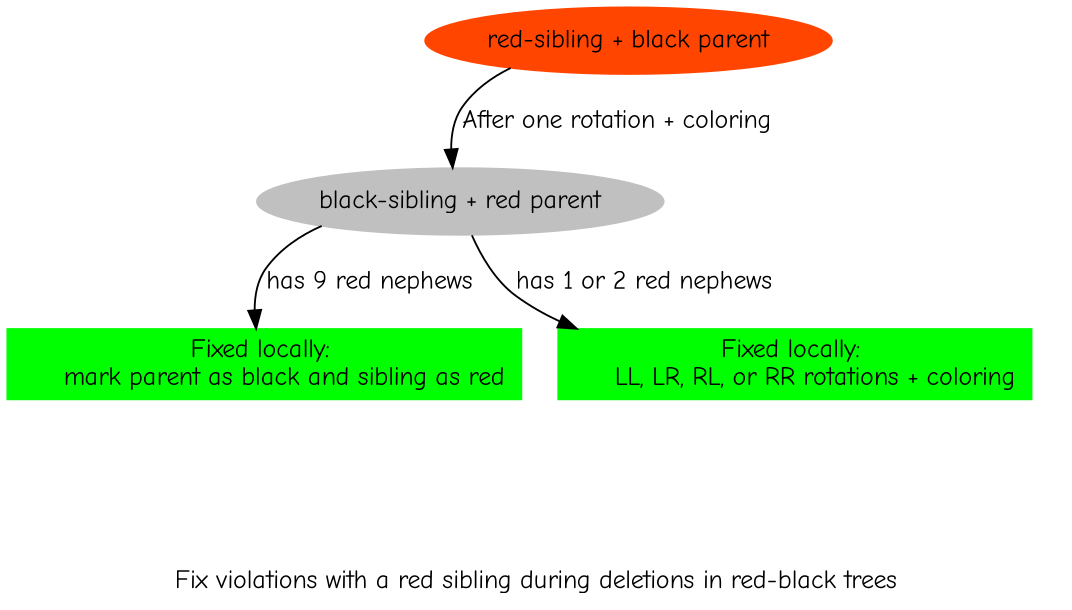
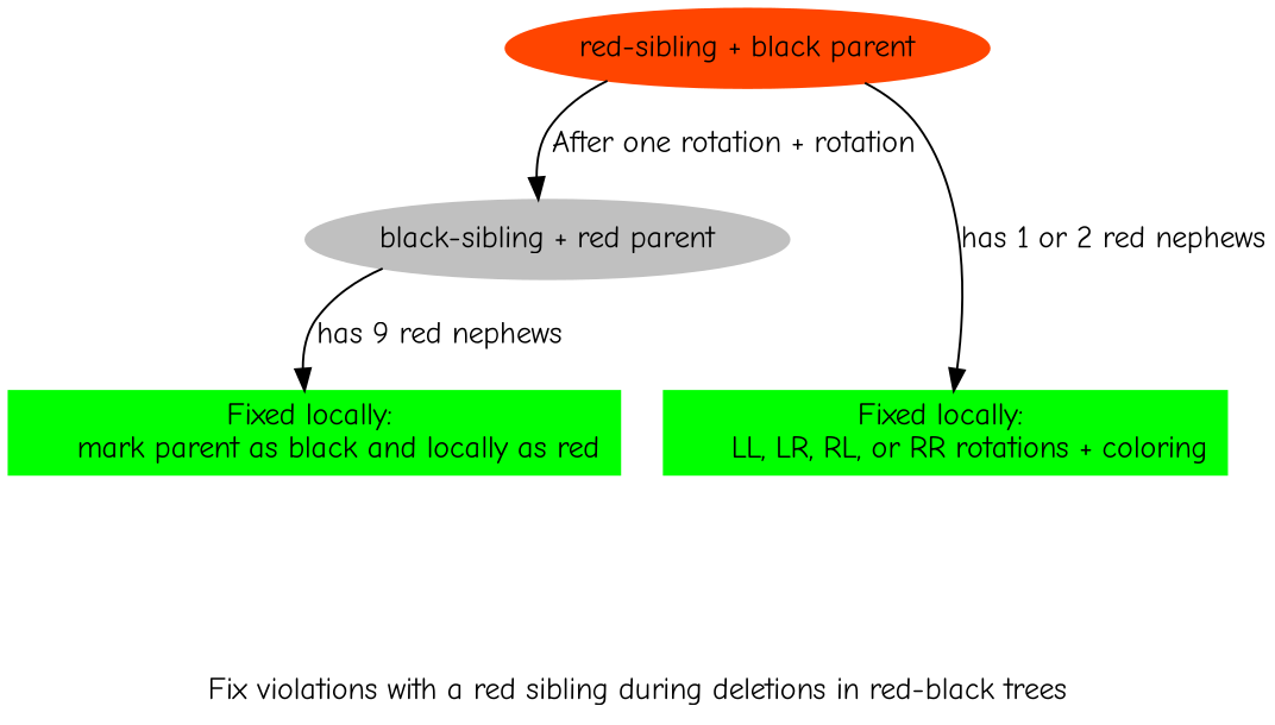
  digraph {
    fontname="Comic Neue"
    label="\n\nFix violations with a red sibling during deletions in red-black trees"
    node [color=green fontname="Comic Neue" style=filled]
    edge [fontname="Comic Neue"]
    n1 [color=grey label="black-sibling + red parent"]
    n2 [label="Fixed locally: \n     LL, LR, RL, or RR rotations + coloring" shape=box]
-   n3 [label="Fixed locally: \n     mark parent as black and sibling as red" shape=box]
+   n3 [label="Fixed locally: \n     mark parent as black and locally as red" shape=box]
    n4 [color=orangered label="red-sibling + black parent"]
    subgraph sub_1 {
      n1
    }
    subgraph sub_2 {
      n2
    }
    subgraph sub_3 {
      n3
    }
-   n1 -> n2 [label="has 1 or 2 red nephews"]
+   n4 -> n2 [label="has 1 or 2 red nephews"]
    n1 -> n3 [label="has 9 red nephews"]
-   n4 -> n1 [label="After one rotation + coloring"]
+   n4 -> n1 [label="After one rotation + rotation"]
  }
